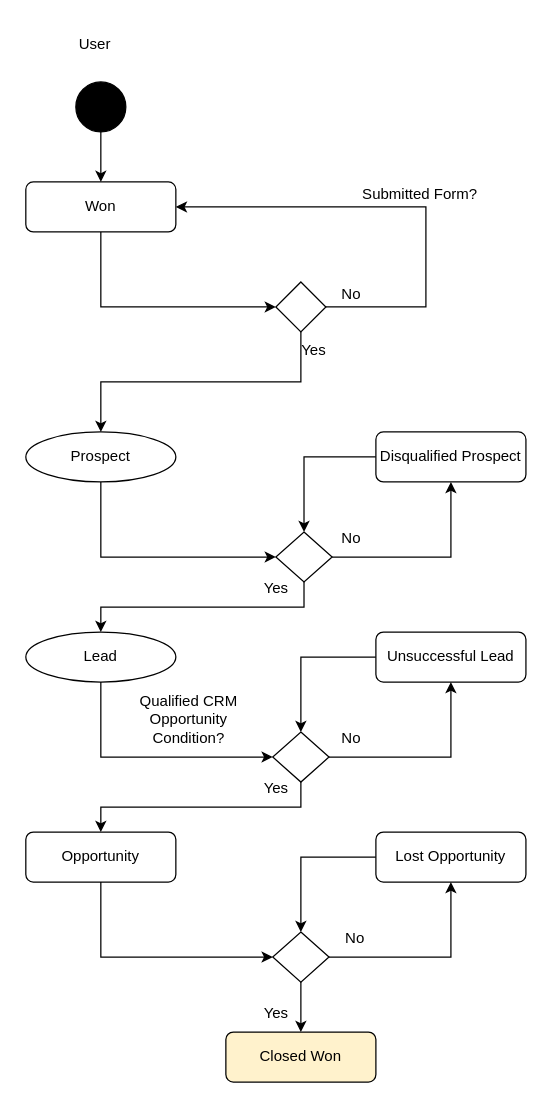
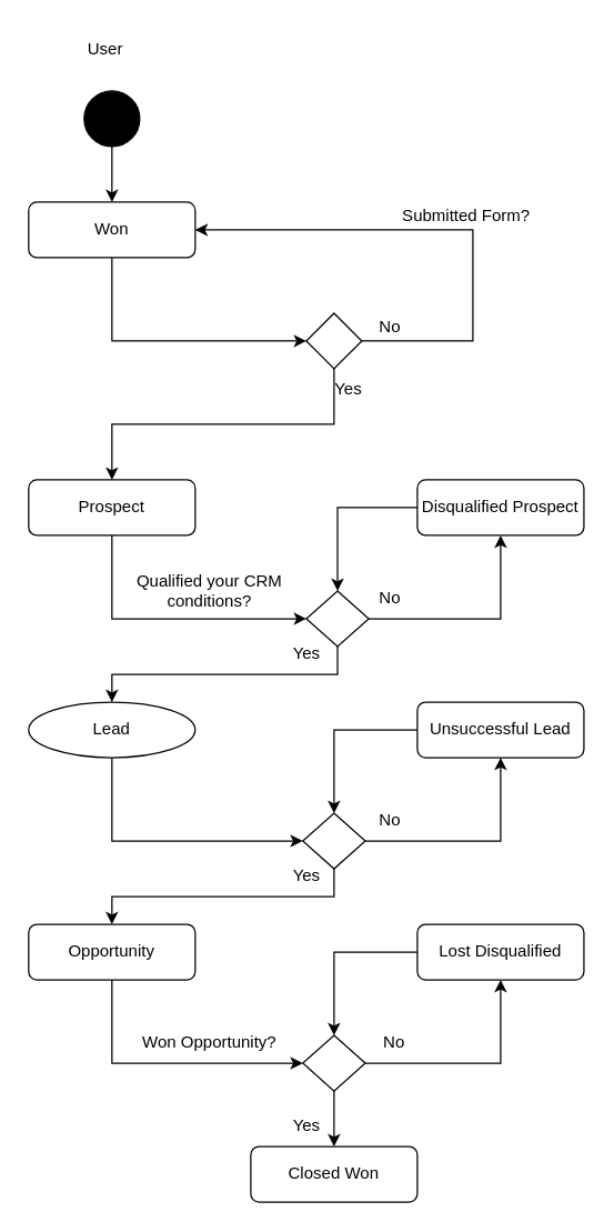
  <mxCell id="0" />
  <mxCell id="1" parent="0" />
  <mxCell id="2" style="edgeStyle=orthogonalEdgeStyle;rounded=0;orthogonalLoop=1;jettySize=auto;html=1;exitX=0;exitY=0.5;exitDx=0;exitDy=0;entryX=0.5;entryY=0;entryDx=0;entryDy=0;" edge="1" parent="1" source="3" target="39"><mxGeometry relative="1" as="geometry" /></mxCell>
- <mxCell id="3" value="Lost Opportunity" style="rounded=1;whiteSpace=wrap;html=1;fontSize=12;glass=0;strokeWidth=1;shadow=0;" parent="1" vertex="1"><mxGeometry x="300" y="665" width="120" height="40" as="geometry" /></mxCell>
+ <mxCell id="3" value="Lost Disqualified" style="rounded=1;whiteSpace=wrap;html=1;fontSize=12;glass=0;strokeWidth=1;shadow=0;" parent="1" vertex="1"><mxGeometry x="300" y="665" width="120" height="40" as="geometry" /></mxCell>
  <mxCell id="4" style="edgeStyle=orthogonalEdgeStyle;rounded=0;orthogonalLoop=1;jettySize=auto;html=1;exitX=1;exitY=0.5;exitDx=0;exitDy=0;entryX=1;entryY=0.5;entryDx=0;entryDy=0;" edge="1" parent="1" source="6" target="12"><mxGeometry relative="1" as="geometry"><Array as="points"><mxPoint x="340" y="245" /><mxPoint x="340" y="165" /></Array></mxGeometry></mxCell>
  <mxCell id="5" style="edgeStyle=orthogonalEdgeStyle;rounded=0;orthogonalLoop=1;jettySize=auto;html=1;exitX=0.5;exitY=1;exitDx=0;exitDy=0;entryX=0.5;entryY=0;entryDx=0;entryDy=0;" edge="1" parent="1" source="6" target="8"><mxGeometry relative="1" as="geometry" /></mxCell>
  <mxCell id="6" value="" style="rhombus;whiteSpace=wrap;html=1;shadow=0;fontFamily=Helvetica;fontSize=12;align=center;strokeWidth=1;spacing=6;spacingTop=-4;" parent="1" vertex="1"><mxGeometry x="220" y="225" width="40" height="40" as="geometry" /></mxCell>
  <mxCell id="7" style="edgeStyle=orthogonalEdgeStyle;rounded=0;orthogonalLoop=1;jettySize=auto;html=1;exitX=0.5;exitY=1;exitDx=0;exitDy=0;entryX=0;entryY=0.5;entryDx=0;entryDy=0;" edge="1" parent="1" source="8" target="23"><mxGeometry relative="1" as="geometry" /></mxCell>
- <mxCell id="8" value="Prospect" style="ellipse;whiteSpace=wrap;html=1;fontSize=12;glass=0;strokeWidth=1;shadow=0;" parent="1" vertex="1"><mxGeometry x="20" y="345" width="120" height="40" as="geometry" /></mxCell>
+ <mxCell id="8" value="Prospect" style="rounded=1;whiteSpace=wrap;html=1;fontSize=12;glass=0;strokeWidth=1;shadow=0;" parent="1" vertex="1"><mxGeometry x="20" y="345" width="120" height="40" as="geometry" /></mxCell>
  <mxCell id="9" style="edgeStyle=orthogonalEdgeStyle;rounded=0;orthogonalLoop=1;jettySize=auto;html=1;exitX=0;exitY=0.5;exitDx=0;exitDy=0;entryX=0.5;entryY=0;entryDx=0;entryDy=0;" edge="1" parent="1" source="10" target="23"><mxGeometry relative="1" as="geometry" /></mxCell>
  <mxCell id="10" value="Disqualified Prospect" style="rounded=1;whiteSpace=wrap;html=1;fontSize=12;glass=0;strokeWidth=1;shadow=0;" parent="1" vertex="1"><mxGeometry x="300" y="345" width="120" height="40" as="geometry" /></mxCell>
  <mxCell id="11" style="edgeStyle=orthogonalEdgeStyle;rounded=0;orthogonalLoop=1;jettySize=auto;html=1;exitX=0.5;exitY=1;exitDx=0;exitDy=0;entryX=0;entryY=0.5;entryDx=0;entryDy=0;" edge="1" parent="1" source="12" target="6"><mxGeometry relative="1" as="geometry" /></mxCell>
  <mxCell id="12" value="Won" style="rounded=1;whiteSpace=wrap;html=1;fontSize=12;glass=0;strokeWidth=1;shadow=0;" parent="1" vertex="1"><mxGeometry x="20" y="145" width="120" height="40" as="geometry" /></mxCell>
  <mxCell id="13" style="edgeStyle=orthogonalEdgeStyle;rounded=0;orthogonalLoop=1;jettySize=auto;html=1;exitX=0.5;exitY=1;exitDx=0;exitDy=0;entryX=0.5;entryY=0;entryDx=0;entryDy=0;" edge="1" parent="1" source="14" target="12"><mxGeometry relative="1" as="geometry" /></mxCell>
  <mxCell id="14" value="" style="ellipse;fillColor=strokeColor;html=1;" parent="1" vertex="1"><mxGeometry x="60" y="65" width="40" height="40" as="geometry" /></mxCell>
  <mxCell id="15" value="User" style="text;html=1;align=center;verticalAlign=middle;resizable=0;points=[];autosize=1;strokeColor=none;fillColor=none;" parent="1" vertex="1"><mxGeometry x="50" y="20" width="50" height="30" as="geometry" /></mxCell>
  <mxCell id="16" value="No" style="text;html=1;align=center;verticalAlign=middle;resizable=0;points=[];autosize=1;strokeColor=none;fillColor=none;" parent="1" vertex="1"><mxGeometry x="260" y="220" width="40" height="30" as="geometry" /></mxCell>
  <mxCell id="17" style="edgeStyle=orthogonalEdgeStyle;rounded=0;orthogonalLoop=1;jettySize=auto;html=1;exitX=0;exitY=0.5;exitDx=0;exitDy=0;entryX=0.5;entryY=0;entryDx=0;entryDy=0;" edge="1" parent="1" source="18" target="36"><mxGeometry relative="1" as="geometry" /></mxCell>
  <mxCell id="18" value="Unsuccessful Lead" style="rounded=1;whiteSpace=wrap;html=1;fontSize=12;glass=0;strokeWidth=1;shadow=0;" parent="1" vertex="1"><mxGeometry x="300" y="505" width="120" height="40" as="geometry" /></mxCell>
  <mxCell id="19" value="Yes" style="text;html=1;align=center;verticalAlign=middle;resizable=0;points=[];autosize=1;strokeColor=none;fillColor=none;" parent="1" vertex="1"><mxGeometry x="200" y="455" width="40" height="30" as="geometry" /></mxCell>
  <mxCell id="20" value="No" style="text;html=1;align=center;verticalAlign=middle;resizable=0;points=[];autosize=1;strokeColor=none;fillColor=none;" parent="1" vertex="1"><mxGeometry x="260" y="415" width="40" height="30" as="geometry" /></mxCell>
  <mxCell id="21" style="edgeStyle=orthogonalEdgeStyle;rounded=0;orthogonalLoop=1;jettySize=auto;html=1;exitX=1;exitY=0.5;exitDx=0;exitDy=0;entryX=0.5;entryY=1;entryDx=0;entryDy=0;" edge="1" parent="1" source="23" target="10"><mxGeometry relative="1" as="geometry" /></mxCell>
  <mxCell id="22" style="edgeStyle=orthogonalEdgeStyle;rounded=0;orthogonalLoop=1;jettySize=auto;html=1;exitX=0.5;exitY=1;exitDx=0;exitDy=0;entryX=0.5;entryY=0;entryDx=0;entryDy=0;" edge="1" parent="1" source="23" target="26"><mxGeometry relative="1" as="geometry" /></mxCell>
  <mxCell id="23" value="" style="rhombus;whiteSpace=wrap;html=1;shadow=0;fontFamily=Helvetica;fontSize=12;align=center;strokeWidth=1;spacing=6;spacingTop=-4;" parent="1" vertex="1"><mxGeometry x="220" y="425" width="45" height="40" as="geometry" /></mxCell>
+ <mxCell id="24" value="Qualified your CRM&lt;br&gt;conditions?" style="text;html=1;align=center;verticalAlign=middle;resizable=0;points=[];autosize=1;strokeColor=none;fillColor=none;" parent="1" vertex="1"><mxGeometry x="85" y="405" width="130" height="40" as="geometry" /></mxCell>
  <mxCell id="25" style="edgeStyle=orthogonalEdgeStyle;rounded=0;orthogonalLoop=1;jettySize=auto;html=1;exitX=0.5;exitY=1;exitDx=0;exitDy=0;entryX=0;entryY=0.5;entryDx=0;entryDy=0;" edge="1" parent="1" source="26" target="36"><mxGeometry relative="1" as="geometry" /></mxCell>
  <mxCell id="26" value="Lead" style="ellipse;whiteSpace=wrap;html=1;fontSize=12;glass=0;strokeWidth=1;shadow=0;" parent="1" vertex="1"><mxGeometry x="20" y="505" width="120" height="40" as="geometry" /></mxCell>
  <mxCell id="27" value="No" style="text;html=1;align=center;verticalAlign=middle;resizable=0;points=[];autosize=1;strokeColor=none;fillColor=none;" parent="1" vertex="1"><mxGeometry x="260" y="575" width="40" height="30" as="geometry" /></mxCell>
  <mxCell id="28" style="edgeStyle=orthogonalEdgeStyle;rounded=0;orthogonalLoop=1;jettySize=auto;html=1;exitX=0.5;exitY=1;exitDx=0;exitDy=0;entryX=0;entryY=0.5;entryDx=0;entryDy=0;" edge="1" parent="1" source="29" target="39"><mxGeometry relative="1" as="geometry" /></mxCell>
  <mxCell id="29" value="Opportunity" style="rounded=1;whiteSpace=wrap;html=1;fontSize=12;glass=0;strokeWidth=1;shadow=0;" parent="1" vertex="1"><mxGeometry x="20" y="665" width="120" height="40" as="geometry" /></mxCell>
  <mxCell id="30" value="Yes" style="text;html=1;align=center;verticalAlign=middle;resizable=0;points=[];autosize=1;strokeColor=none;fillColor=none;" parent="1" vertex="1"><mxGeometry x="230" y="265" width="40" height="30" as="geometry" /></mxCell>
- <mxCell id="31" value="Closed Won" style="rounded=1;whiteSpace=wrap;html=1;fontSize=12;glass=0;strokeWidth=1;shadow=0;fillColor=#fff2cc;" parent="1" vertex="1"><mxGeometry x="180" y="825" width="120" height="40" as="geometry" /></mxCell>
+ <mxCell id="31" value="Closed Won" style="rounded=1;whiteSpace=wrap;html=1;fontSize=12;glass=0;strokeWidth=1;shadow=0;" parent="1" vertex="1"><mxGeometry x="180" y="825" width="120" height="40" as="geometry" /></mxCell>
  <mxCell id="32" value="Yes" style="text;html=1;align=center;verticalAlign=middle;resizable=0;points=[];autosize=1;strokeColor=none;fillColor=none;" parent="1" vertex="1"><mxGeometry x="200" y="615" width="40" height="30" as="geometry" /></mxCell>
+ <mxCell id="33" value="Won Opportunity?" style="text;html=1;align=center;verticalAlign=middle;resizable=0;points=[];autosize=1;strokeColor=none;fillColor=none;" parent="1" vertex="1"><mxGeometry x="90" y="735" width="120" height="30" as="geometry" /></mxCell>
  <mxCell id="34" style="edgeStyle=orthogonalEdgeStyle;rounded=0;orthogonalLoop=1;jettySize=auto;html=1;exitX=1;exitY=0.5;exitDx=0;exitDy=0;entryX=0.5;entryY=1;entryDx=0;entryDy=0;" edge="1" parent="1" source="36" target="18"><mxGeometry relative="1" as="geometry" /></mxCell>
  <mxCell id="35" style="edgeStyle=orthogonalEdgeStyle;rounded=0;orthogonalLoop=1;jettySize=auto;html=1;exitX=0.5;exitY=1;exitDx=0;exitDy=0;entryX=0.5;entryY=0;entryDx=0;entryDy=0;" edge="1" parent="1" source="36" target="29"><mxGeometry relative="1" as="geometry" /></mxCell>
  <mxCell id="36" value="" style="rhombus;whiteSpace=wrap;html=1;shadow=0;fontFamily=Helvetica;fontSize=12;align=center;strokeWidth=1;spacing=6;spacingTop=-4;" vertex="1" parent="1"><mxGeometry x="217.5" y="585" width="45" height="40" as="geometry" /></mxCell>
  <mxCell id="37" style="edgeStyle=orthogonalEdgeStyle;rounded=0;orthogonalLoop=1;jettySize=auto;html=1;exitX=1;exitY=0.5;exitDx=0;exitDy=0;entryX=0.5;entryY=1;entryDx=0;entryDy=0;" edge="1" parent="1" source="39" target="3"><mxGeometry relative="1" as="geometry" /></mxCell>
  <mxCell id="38" style="edgeStyle=orthogonalEdgeStyle;rounded=0;orthogonalLoop=1;jettySize=auto;html=1;exitX=0.5;exitY=1;exitDx=0;exitDy=0;entryX=0.5;entryY=0;entryDx=0;entryDy=0;" edge="1" parent="1" source="39" target="31"><mxGeometry relative="1" as="geometry" /></mxCell>
  <mxCell id="39" value="" style="rhombus;whiteSpace=wrap;html=1;shadow=0;fontFamily=Helvetica;fontSize=12;align=center;strokeWidth=1;spacing=6;spacingTop=-4;" vertex="1" parent="1"><mxGeometry x="217.5" y="745" width="45" height="40" as="geometry" /></mxCell>
  <mxCell id="40" value="No" style="text;html=1;align=center;verticalAlign=middle;resizable=0;points=[];autosize=1;strokeColor=none;fillColor=none;" vertex="1" parent="1"><mxGeometry x="262.5" y="735" width="40" height="30" as="geometry" /></mxCell>
- <mxCell id="41" value="Qualified CRM&lt;br&gt;Opportunity&lt;br&gt;Condition?" style="text;html=1;align=center;verticalAlign=middle;resizable=0;points=[];autosize=1;strokeColor=none;fillColor=none;" vertex="1" parent="1"><mxGeometry x="100" y="545" width="100" height="60" as="geometry" /></mxCell>
  <mxCell id="42" value="Submitted Form?" style="text;html=1;align=center;verticalAlign=middle;resizable=0;points=[];autosize=1;strokeColor=none;fillColor=none;" vertex="1" parent="1"><mxGeometry x="275" y="140" width="120" height="30" as="geometry" /></mxCell>
  <mxCell id="43" value="Yes" style="text;html=1;align=center;verticalAlign=middle;resizable=0;points=[];autosize=1;strokeColor=none;fillColor=none;" vertex="1" parent="1"><mxGeometry x="200" y="795" width="40" height="30" as="geometry" /></mxCell>
